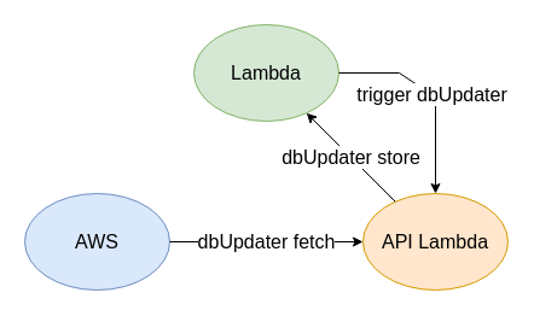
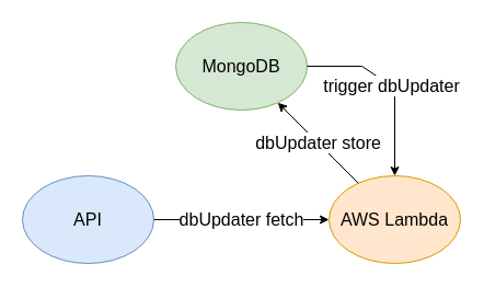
  <mxCell id="0" />
  <mxCell id="1" parent="0" />
- <mxCell id="2" value="Lambda" style="ellipse;whiteSpace=wrap;html=1;fontSize=16;fillColor=#d5e8d4;strokeColor=#82b366;" vertex="1" parent="1"><mxGeometry x="160" y="20" width="120" height="80" as="geometry" /></mxCell>
- <mxCell id="3" value="API Lambda" style="ellipse;whiteSpace=wrap;html=1;fontSize=16;fillColor=#ffe6cc;strokeColor=#d79b00;" vertex="1" parent="1"><mxGeometry x="300" y="160" width="120" height="80" as="geometry" /></mxCell>
- <mxCell id="4" value="AWS" style="ellipse;whiteSpace=wrap;html=1;fontSize=16;fillColor=#dae8fc;strokeColor=#6c8ebf;" vertex="1" parent="1"><mxGeometry x="20" y="160" width="120" height="80" as="geometry" /></mxCell>
+ <mxCell id="2" value="MongoDB" style="ellipse;whiteSpace=wrap;html=1;fontSize=16;fillColor=#d5e8d4;strokeColor=#82b366;" vertex="1" parent="1"><mxGeometry x="160" y="20" width="120" height="80" as="geometry" /></mxCell>
+ <mxCell id="3" value="AWS Lambda" style="ellipse;whiteSpace=wrap;html=1;fontSize=16;fillColor=#ffe6cc;strokeColor=#d79b00;" vertex="1" parent="1"><mxGeometry x="300" y="160" width="120" height="80" as="geometry" /></mxCell>
+ <mxCell id="4" value="API" style="ellipse;whiteSpace=wrap;html=1;fontSize=16;fillColor=#dae8fc;strokeColor=#6c8ebf;" vertex="1" parent="1"><mxGeometry x="20" y="160" width="120" height="80" as="geometry" /></mxCell>
  <mxCell id="5" value="dbUpdater store" style="endArrow=classic;html=1;rounded=0;fontSize=16;" edge="1" parent="1" source="3" target="2"><mxGeometry width="50" height="50" relative="1" as="geometry"><mxPoint x="250" y="220" as="sourcePoint" /><mxPoint x="300" y="170" as="targetPoint" /></mxGeometry></mxCell>
  <mxCell id="6" value="dbUpdater fetch" style="endArrow=classic;html=1;rounded=0;fontSize=16;" edge="1" parent="1" source="4" target="3"><mxGeometry width="50" height="50" relative="1" as="geometry"><mxPoint x="250" y="220" as="sourcePoint" /><mxPoint x="300" y="170" as="targetPoint" /></mxGeometry></mxCell>
  <mxCell id="7" value="trigger dbUpdater" style="endArrow=classic;html=1;rounded=0;fontSize=16;" edge="1" parent="1" source="2" target="3"><mxGeometry width="50" height="50" relative="1" as="geometry"><mxPoint x="250" y="220" as="sourcePoint" /><mxPoint x="390" y="120" as="targetPoint" /><Array as="points"><mxPoint x="330" y="60" /><mxPoint x="360" y="80" /></Array></mxGeometry></mxCell>
